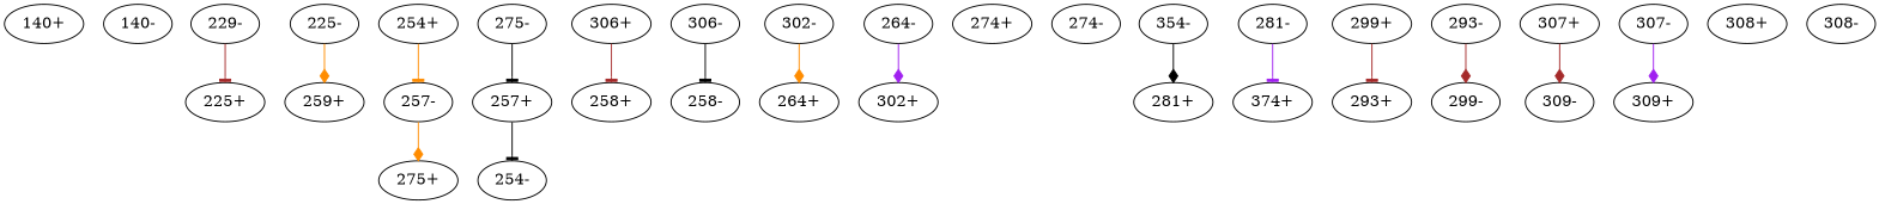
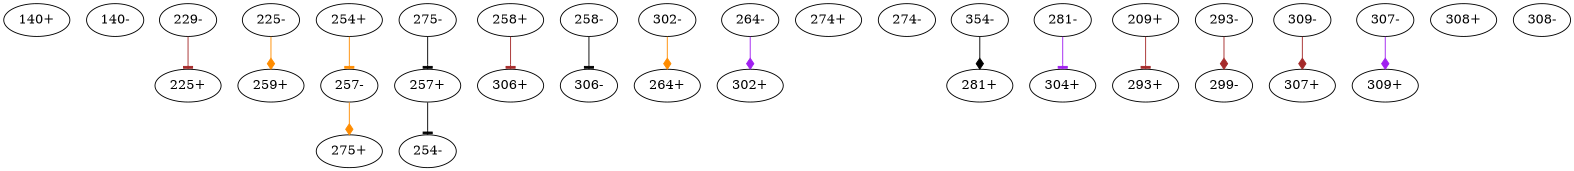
  digraph {
    k=45
    node [l=2038]
    edge [arrowhead=diamond color=brown d=-23 e=2.4 n=73]
    "140+"
    "140-"
    "225+" [l=2265]
    "225-" [l=2265]
    "259+" [l=2320]
    "254+" [l=11532]
    "257-" [l=1333]
    "275+" [l=1950]
    "254-" [l=11532]
    "257+" [l=1333]
    "258+" [l=1824]
    "258-" [l=1824]
    "306-" [l=20114]
    n14 [l=2320 label="229-"]
    "264+" [l=1877]
    "264-" [l=1877]
    "302+" [l=13457]
    "274+" [l=4778]
    "274-" [l=4778]
    "275-" [l=1950]
    "281+" [l=3733]
    "281-" [l=3733]
-   "304+" [l=4861 label="374+"]
+   "304+" [l=4861]
    "293+" [l=2259]
    "293-" [l=2259]
    "299-" [l=3886]
-   "299+" [l=3886]
+   "299+" [l=3886 label="209+"]
    "302-" [l=13457]
    n29 [l=4861 label="354-"]
    "306+" [l=20114]
    "307+" [l=5692]
    "307-" [l=5692]
    "309+" [l=10724]
    "308+" [l=6156]
    "308-" [l=6156]
    "309-" [l=10724]
    "225-" -> "259+" [color=darkorange]
    "254+" -> "257-" [arrowhead=tee color=darkorange d=-176 e=2.1 n=97]
    "257-" -> "275+" [color=darkorange d=-28 e=2.1 n=94]
    "257+" -> "254-" [arrowhead=tee color=black d=-176 e=2.1 n=97]
-   "306-" -> "258-" [arrowhead=tee color=black d=-35 e=1.9 n=123]
+   "258-" -> "306-" [arrowhead=tee color=black d=-35 e=1.9 n=123]
    n14 -> "225+" [arrowhead=tee]
    "264-" -> "302+" [color=purple d=-33 e=2.3 n=85]
    "275-" -> "257+" [arrowhead=tee color=black d=-28 e=2.1 n=94]
    "281-" -> "304+" [arrowhead=tee color=purple d=29 e=3.3 n=40]
    "293-" -> "299-" [d=-101 e=4.5 n=21]
    "299+" -> "293+" [arrowhead=tee d=-101 e=4.5 n=21]
    "302-" -> "264+" [color=darkorange d=-33 e=2.3 n=85]
    n29 -> "281+" [color=black d=29 e=3.3 n=40]
-   "306+" -> "258+" [arrowhead=tee d=-35 e=1.9 n=123]
+   "258+" -> "306+" [arrowhead=tee d=-35 e=1.9 n=123]
    "307-" -> "309+" [color=purple d=-6 n=74]
-   "307+" -> "309-" [d=-6 n=74]
+   "309-" -> "307+" [d=-6 n=74]
  }
